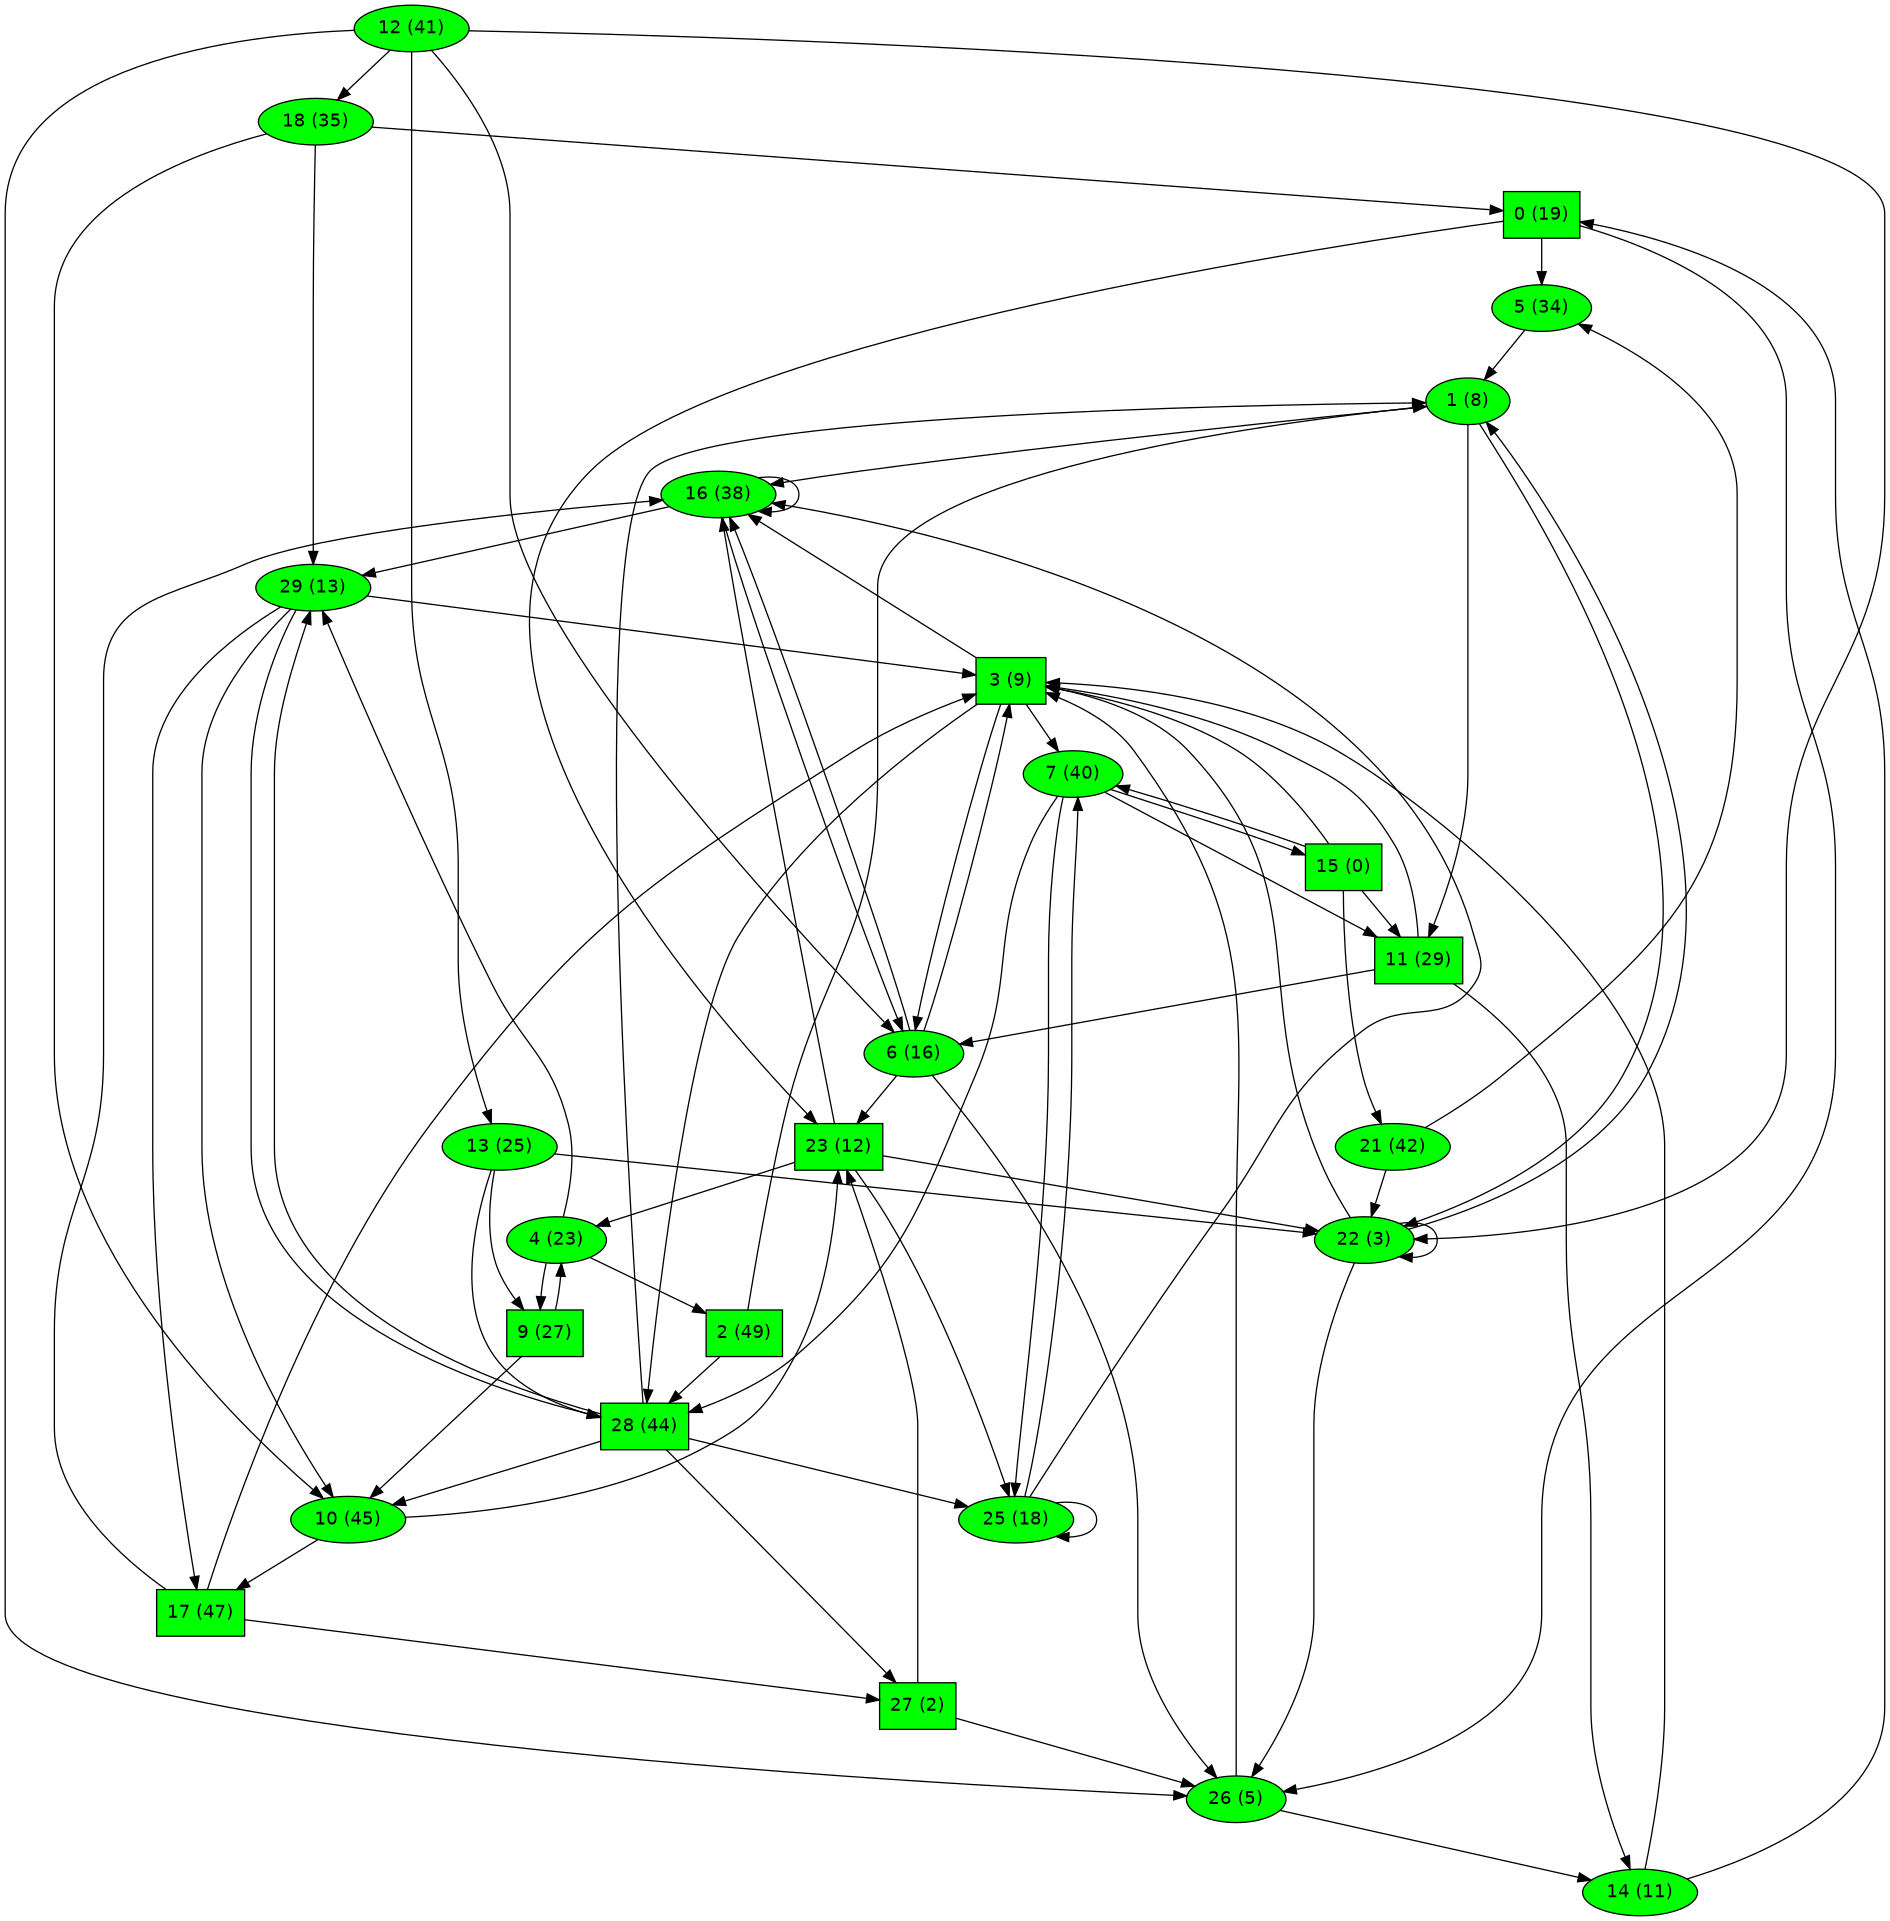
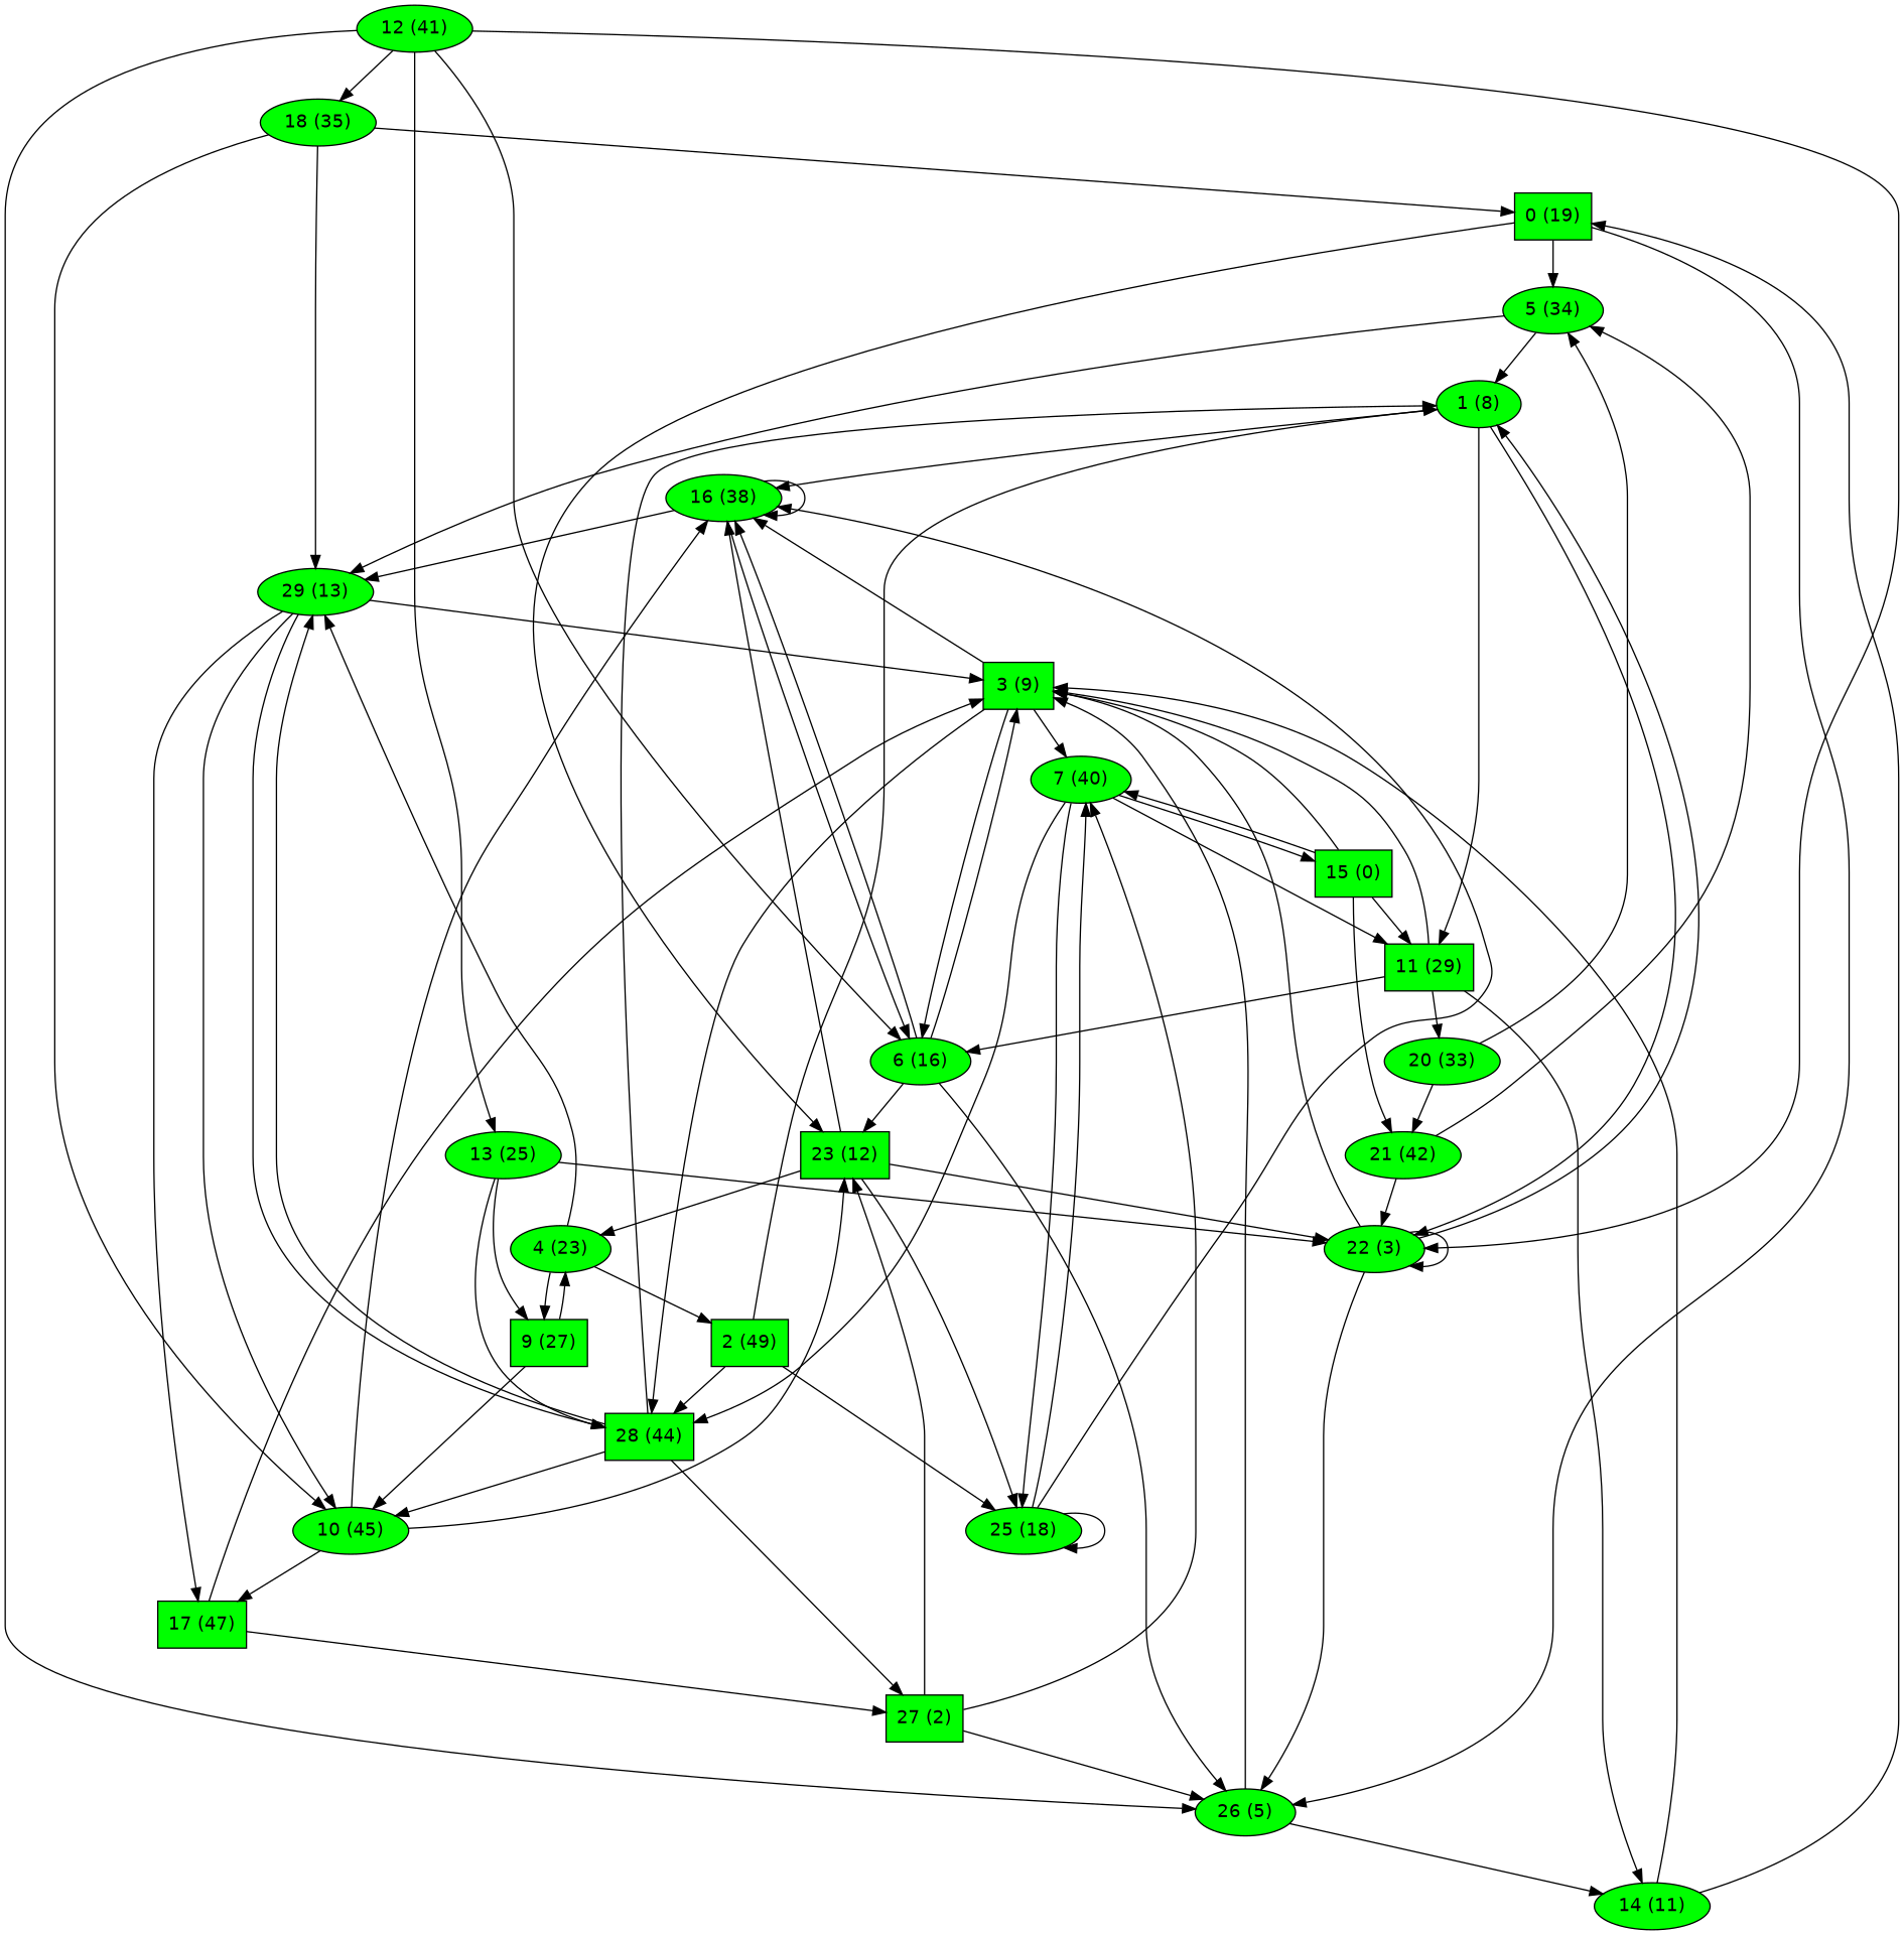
  digraph {
    fontname="DejaVu Sans"
    node [fillcolor=green fontname="DejaVu Sans" style=filled]
    edge [fontname="DejaVu Sans"]
    0 [label="\N (19)" shape=polygon]
    5 [label="\N (34)"]
    23 [label="\N (12)" shape=polygon]
    26 [label="\N (5)"]
    1 [label="\N (8)"]
    29 [label="\N (13)"]
    16 [label="\N (38)"]
    22 [label="\N (3)"]
    25 [label="\N (18)"]
    4 [label="\N (23)"]
    3 [label="\N (9)" shape=polygon]
    14 [label="\N (11)"]
    11 [label="\N (29)" shape=polygon]
    28 [label="\N (44)" shape=polygon]
    10 [label="\N (45)"]
    17 [label="\N (47)" shape=polygon]
    6 [label="\N (16)"]
    7 [label="\N (40)"]
    2 [label="\N (49)" shape=polygon]
    9 [label="\N (27)" shape=polygon]
+   20 [label="\N (33)"]
    21 [label="\N (42)"]
    27 [label="\N (2)" shape=polygon]
    15 [label="\N (0)" shape=polygon]
    12 [label="\N (41)"]
    13 [label="\N (25)"]
    18 [label="\N (35)"]
    0 -> 5
    0 -> 23
    0 -> 26
    5 -> 1
+   5 -> 29
    23 -> 16
    23 -> 22
    23 -> 25
    23 -> 4
    26 -> 3
    26 -> 14
    1 -> 16
    1 -> 22
    1 -> 11
    29 -> 3
    29 -> 28
    29 -> 10
    29 -> 17
    16 -> 29
    16 -> 16
    16 -> 6
    22 -> 26
    22 -> 1
    22 -> 22
    22 -> 3
    25 -> 16
    25 -> 25
    25 -> 7
    4 -> 29
    4 -> 2
    4 -> 9
    3 -> 16
    3 -> 28
    3 -> 6
    3 -> 7
    14 -> 0
    14 -> 3
    11 -> 3
    11 -> 14
    11 -> 6
+   11 -> 20
    28 -> 1
    28 -> 29
    28 -> 10
    28 -> 27
    10 -> 23
-   17 -> 16
+   10 -> 16
    10 -> 17
    17 -> 3
    17 -> 27
    6 -> 23
    6 -> 26
    6 -> 16
    6 -> 3
    7 -> 25
    7 -> 11
    7 -> 28
    7 -> 15
    2 -> 1
-   28 -> 25
+   2 -> 25
    2 -> 28
    9 -> 4
    9 -> 10
+   20 -> 5
+   20 -> 21
    21 -> 5
    21 -> 22
    27 -> 23
    27 -> 26
+   27 -> 7
    15 -> 3
    15 -> 11
    15 -> 7
    15 -> 21
    12 -> 26
    12 -> 22
    12 -> 6
    12 -> 13
    12 -> 18
    13 -> 22
    13 -> 28
    13 -> 9
    18 -> 0
    18 -> 29
    18 -> 10
  }
